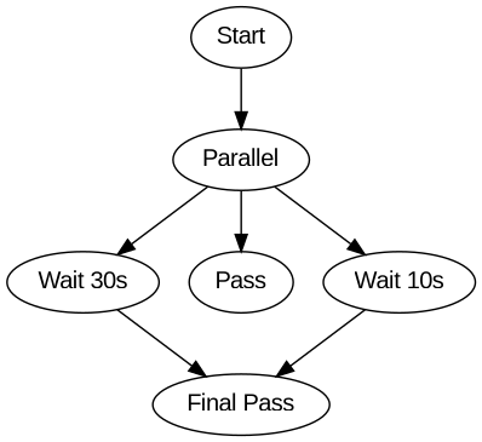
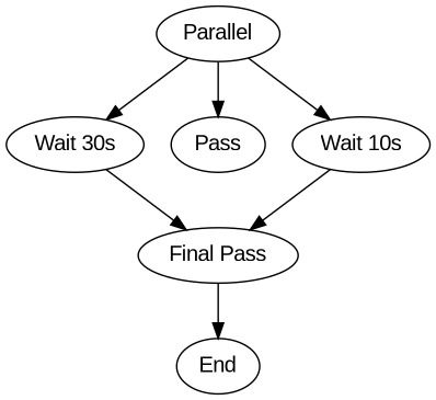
  digraph {
    fontname="Liberation Sans"
    node [fontname="Liberation Sans"]
    edge [fontname="Liberation Sans"]
-   Start
    Parallel
    n3 [label="Wait 30s"]
    Pass
    "Wait 10s"
    n6 [label="Final Pass"]
-   Start -> Parallel
+   End
    Parallel -> n3
    Parallel -> Pass
    Parallel -> "Wait 10s"
    n3 -> n6
    "Wait 10s" -> n6
+   n6 -> End
  }
